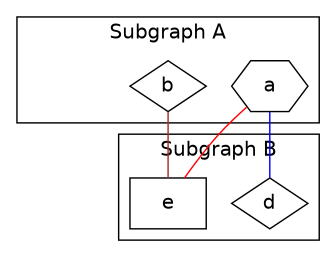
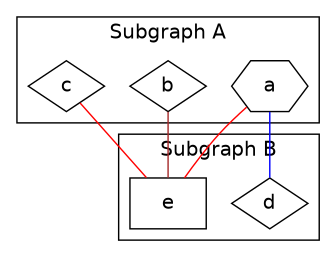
  graph {
    fontname="DejaVu Sans"
    splines=True
    node [fontname="DejaVu Sans" shape=diamond]
    edge [color=red fontname="DejaVu Sans"]
    d
    e [shape=box]
    a [shape=hexagon]
    b
+   c
    subgraph cluster_1 {
      label="Subgraph B"
      d
      e
    }
    subgraph cluster_2 {
      label="Subgraph A"
      a
      b
+     c
    }
    a -- d [color=blue]
    a -- e
    b -- e [color=brown]
+   c -- e
  }
